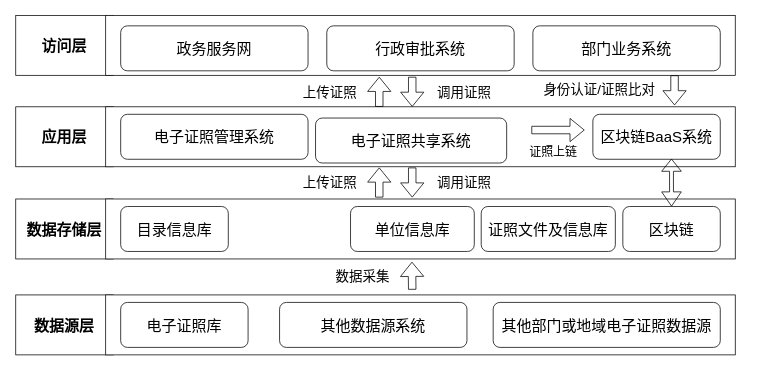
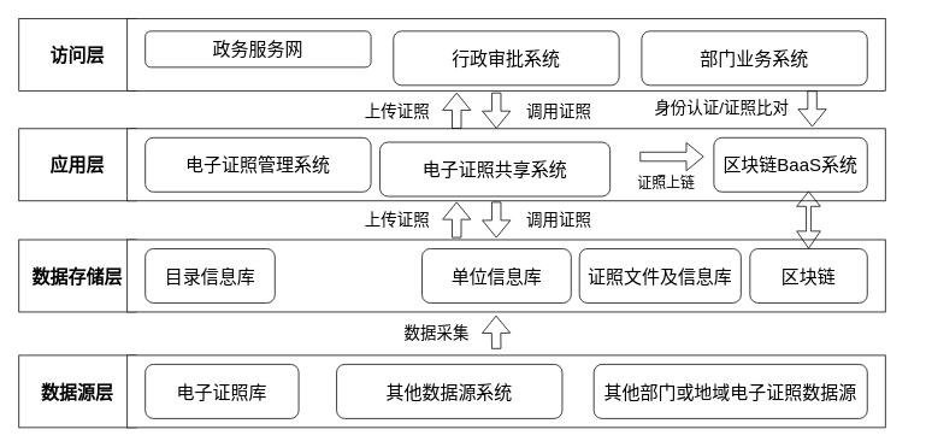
  <mxCell id="0" />
  <mxCell id="1" parent="0" />
  <mxCell id="2" value="" style="group" parent="1" vertex="1" connectable="0"><mxGeometry x="20" y="24" width="983" height="438" as="geometry" /></mxCell>
  <mxCell id="3" value="" style="group" parent="2" vertex="1" connectable="0"><mxGeometry width="980" height="80" as="geometry" /></mxCell>
  <mxCell id="4" value="&lt;font style=&quot;font-size: 20px;&quot;&gt;&lt;b&gt;访问层&lt;/b&gt;&lt;/font&gt;" style="rounded=0;whiteSpace=wrap;html=1;" parent="3" vertex="1"><mxGeometry y="-4" width="130" height="80" as="geometry" /></mxCell>
  <mxCell id="5" value="" style="rounded=0;whiteSpace=wrap;html=1;" parent="3" vertex="1"><mxGeometry x="120" y="-4" width="840" height="80" as="geometry" /></mxCell>
- <mxCell id="6" value="&lt;font style=&quot;font-size: 20px;&quot;&gt;政务服务网&lt;/font&gt;" style="rounded=1;whiteSpace=wrap;html=1;" parent="3" vertex="1"><mxGeometry x="140" y="10" width="250" height="60" as="geometry" /></mxCell>
+ <mxCell id="6" value="&lt;font style=&quot;font-size: 20px;&quot;&gt;政务服务网&lt;/font&gt;" style="rounded=1;whiteSpace=wrap;html=1;" parent="3" vertex="1"><mxGeometry x="140" y="10" width="250" height="40" as="geometry" /></mxCell>
  <mxCell id="7" value="&lt;font style=&quot;font-size: 20px;&quot;&gt;行政审批系统&lt;/font&gt;" style="rounded=1;whiteSpace=wrap;html=1;" parent="3" vertex="1"><mxGeometry x="415" y="10" width="250" height="60" as="geometry" /></mxCell>
  <mxCell id="8" value="&lt;font style=&quot;font-size: 20px;&quot;&gt;部门业务系统&lt;/font&gt;" style="rounded=1;whiteSpace=wrap;html=1;" parent="3" vertex="1"><mxGeometry x="690" y="10" width="250" height="60" as="geometry" /></mxCell>
  <mxCell id="9" value="" style="group" parent="2" vertex="1" connectable="0"><mxGeometry y="118" width="980" height="80" as="geometry" /></mxCell>
  <mxCell id="10" value="&lt;span style=&quot;font-size: 20px;&quot;&gt;&lt;b&gt;应用层&lt;/b&gt;&lt;/span&gt;" style="rounded=0;whiteSpace=wrap;html=1;" parent="9" vertex="1"><mxGeometry width="130" height="80" as="geometry" /></mxCell>
  <mxCell id="11" value="" style="rounded=0;whiteSpace=wrap;html=1;" parent="9" vertex="1"><mxGeometry x="120" width="840" height="80" as="geometry" /></mxCell>
  <mxCell id="12" value="&lt;span style=&quot;font-size: 20px;&quot;&gt;区块链BaaS系统&lt;/span&gt;" style="rounded=1;whiteSpace=wrap;html=1;" parent="9" vertex="1"><mxGeometry x="770" y="10" width="170" height="60" as="geometry" /></mxCell>
  <mxCell id="13" value="&lt;span style=&quot;font-size: 20px;&quot;&gt;电子证照管理系统&lt;/span&gt;" style="rounded=1;whiteSpace=wrap;html=1;" parent="9" vertex="1"><mxGeometry x="140" y="10" width="250" height="60" as="geometry" /></mxCell>
  <mxCell id="14" value="&lt;span style=&quot;font-size: 20px;&quot;&gt;电子证照共享系统&lt;/span&gt;" style="rounded=1;whiteSpace=wrap;html=1;" parent="9" vertex="1"><mxGeometry x="400" y="15" width="255" height="60" as="geometry" /></mxCell>
  <mxCell id="15" value="" style="shape=flexArrow;endArrow=classic;html=1;rounded=0;entryX=0;entryY=0.5;entryDx=0;entryDy=0;" parent="9" edge="1"><mxGeometry width="50" height="50" relative="1" as="geometry"><mxPoint x="688" y="31" as="sourcePoint" /><mxPoint x="759.0" y="31" as="targetPoint" /></mxGeometry></mxCell>
  <mxCell id="16" value="&lt;font style=&quot;font-size: 16px;&quot;&gt;证照上链&lt;/font&gt;" style="text;html=1;strokeColor=none;fillColor=none;align=center;verticalAlign=middle;whiteSpace=wrap;rounded=0;" parent="9" vertex="1"><mxGeometry x="673" y="45" width="89" height="30" as="geometry" /></mxCell>
  <mxCell id="17" value="" style="group" parent="2" vertex="1" connectable="0"><mxGeometry y="241" width="980" height="80" as="geometry" /></mxCell>
  <mxCell id="18" value="&lt;span style=&quot;font-size: 20px;&quot;&gt;&lt;b&gt;数据存储层&lt;/b&gt;&lt;/span&gt;" style="rounded=0;whiteSpace=wrap;html=1;" parent="17" vertex="1"><mxGeometry width="130" height="80" as="geometry" /></mxCell>
  <mxCell id="19" value="" style="rounded=0;whiteSpace=wrap;html=1;" parent="17" vertex="1"><mxGeometry x="120" width="840" height="80" as="geometry" /></mxCell>
  <mxCell id="20" value="" style="group" parent="17" vertex="1" connectable="0"><mxGeometry x="140" y="10" width="800" height="60" as="geometry" /></mxCell>
  <mxCell id="21" value="&lt;span style=&quot;font-size: 20px;&quot;&gt;目录信息库&lt;/span&gt;" style="rounded=1;whiteSpace=wrap;html=1;" parent="20" vertex="1"><mxGeometry width="143.59" height="60" as="geometry" /></mxCell>
  <mxCell id="22" value="&lt;span style=&quot;font-size: 20px;&quot;&gt;单位信息库&lt;/span&gt;" style="rounded=1;whiteSpace=wrap;html=1;" parent="20" vertex="1"><mxGeometry x="306.667" width="165.128" height="60" as="geometry" /></mxCell>
  <mxCell id="23" value="&lt;span style=&quot;font-size: 20px;&quot;&gt;证照文件及信息库&lt;/span&gt;" style="rounded=1;whiteSpace=wrap;html=1;" parent="20" vertex="1"><mxGeometry x="481.03" width="178.97" height="60" as="geometry" /></mxCell>
  <mxCell id="24" value="&lt;span style=&quot;font-size: 20px;&quot;&gt;区块链&lt;/span&gt;" style="rounded=1;whiteSpace=wrap;html=1;" parent="20" vertex="1"><mxGeometry x="670" width="130" height="60" as="geometry" /></mxCell>
  <mxCell id="25" value="" style="group" parent="2" vertex="1" connectable="0"><mxGeometry y="369" width="980" height="80" as="geometry" /></mxCell>
  <mxCell id="26" value="&lt;span style=&quot;font-size: 20px;&quot;&gt;&lt;b&gt;数据源层&lt;/b&gt;&lt;/span&gt;" style="rounded=0;whiteSpace=wrap;html=1;" parent="25" vertex="1"><mxGeometry width="130" height="80" as="geometry" /></mxCell>
  <mxCell id="27" value="" style="rounded=0;whiteSpace=wrap;html=1;" parent="25" vertex="1"><mxGeometry x="120" width="840" height="80" as="geometry" /></mxCell>
  <mxCell id="28" value="&lt;span style=&quot;font-size: 20px;&quot;&gt;电子证照库&lt;/span&gt;" style="rounded=1;whiteSpace=wrap;html=1;" parent="25" vertex="1"><mxGeometry x="140" y="10" width="170" height="60" as="geometry" /></mxCell>
  <mxCell id="29" value="&lt;span style=&quot;font-size: 20px;&quot;&gt;其他数据源系统&lt;/span&gt;" style="rounded=1;whiteSpace=wrap;html=1;" parent="25" vertex="1"><mxGeometry x="352" y="10" width="250" height="60" as="geometry" /></mxCell>
  <mxCell id="30" value="&lt;span style=&quot;font-size: 20px;&quot;&gt;其他部门或地域电子证照数据源&lt;/span&gt;" style="rounded=1;whiteSpace=wrap;html=1;" parent="25" vertex="1"><mxGeometry x="637" y="10" width="303" height="60" as="geometry" /></mxCell>
  <mxCell id="31" value="" style="shape=flexArrow;endArrow=classic;html=1;rounded=0;entryX=0.49;entryY=1.023;entryDx=0;entryDy=0;entryPerimeter=0;" parent="2" edge="1"><mxGeometry width="50" height="50" relative="1" as="geometry"><mxPoint x="529" y="362" as="sourcePoint" /><mxPoint x="528.6" y="324.84" as="targetPoint" /></mxGeometry></mxCell>
  <mxCell id="32" value="&lt;font style=&quot;font-size: 18px;&quot;&gt;数据采集&lt;/font&gt;" style="text;html=1;strokeColor=none;fillColor=none;align=center;verticalAlign=middle;whiteSpace=wrap;rounded=0;" parent="2" vertex="1"><mxGeometry x="420" y="330" width="86" height="30" as="geometry" /></mxCell>
  <mxCell id="33" value="" style="group" parent="2" vertex="1" connectable="0"><mxGeometry x="375" y="78" width="253" height="40" as="geometry" /></mxCell>
  <mxCell id="34" value="" style="shape=flexArrow;endArrow=classic;html=1;rounded=0;" parent="33" edge="1"><mxGeometry width="50" height="50" relative="1" as="geometry"><mxPoint x="110" y="40" as="sourcePoint" /><mxPoint x="110" as="targetPoint" /></mxGeometry></mxCell>
  <mxCell id="35" value="&lt;font style=&quot;font-size: 18px;&quot;&gt;上传证照&lt;/font&gt;" style="text;html=1;strokeColor=none;fillColor=none;align=center;verticalAlign=middle;whiteSpace=wrap;rounded=0;" parent="33" vertex="1"><mxGeometry y="7" width="89" height="30" as="geometry" /></mxCell>
  <mxCell id="36" value="" style="shape=flexArrow;endArrow=classic;html=1;rounded=0;" parent="33" edge="1"><mxGeometry width="50" height="50" relative="1" as="geometry"><mxPoint x="154" as="sourcePoint" /><mxPoint x="154" y="40" as="targetPoint" /></mxGeometry></mxCell>
  <mxCell id="37" value="&lt;font style=&quot;font-size: 18px;&quot;&gt;调用证照&lt;/font&gt;" style="text;html=1;strokeColor=none;fillColor=none;align=center;verticalAlign=middle;whiteSpace=wrap;rounded=0;" parent="33" vertex="1"><mxGeometry x="179" y="7" width="89" height="30" as="geometry" /></mxCell>
  <mxCell id="38" value="" style="shape=flexArrow;endArrow=classic;html=1;rounded=0;" parent="2" edge="1"><mxGeometry width="50" height="50" relative="1" as="geometry"><mxPoint x="485" y="239" as="sourcePoint" /><mxPoint x="485" y="199" as="targetPoint" /></mxGeometry></mxCell>
  <mxCell id="39" value="&lt;font style=&quot;font-size: 18px;&quot;&gt;上传证照&lt;/font&gt;" style="text;html=1;strokeColor=none;fillColor=none;align=center;verticalAlign=middle;whiteSpace=wrap;rounded=0;" parent="2" vertex="1"><mxGeometry x="375" y="205" width="89" height="30" as="geometry" /></mxCell>
  <mxCell id="40" value="" style="shape=flexArrow;endArrow=classic;html=1;rounded=0;" parent="2" edge="1"><mxGeometry width="50" height="50" relative="1" as="geometry"><mxPoint x="529" y="199" as="sourcePoint" /><mxPoint x="529" y="239" as="targetPoint" /></mxGeometry></mxCell>
  <mxCell id="41" value="&lt;font style=&quot;font-size: 18px;&quot;&gt;调用证照&lt;/font&gt;" style="text;html=1;strokeColor=none;fillColor=none;align=center;verticalAlign=middle;whiteSpace=wrap;rounded=0;" parent="2" vertex="1"><mxGeometry x="554" y="205" width="89" height="30" as="geometry" /></mxCell>
  <mxCell id="42" value="" style="shape=flexArrow;endArrow=classic;html=1;rounded=0;" parent="2" edge="1"><mxGeometry width="50" height="50" relative="1" as="geometry"><mxPoint x="879" y="76" as="sourcePoint" /><mxPoint x="879" y="116" as="targetPoint" /></mxGeometry></mxCell>
  <mxCell id="43" value="&lt;span style=&quot;font-size: 18px;&quot;&gt;身份认证/证照比对&lt;/span&gt;" style="text;html=1;strokeColor=none;fillColor=none;align=center;verticalAlign=middle;whiteSpace=wrap;rounded=0;" parent="2" vertex="1"><mxGeometry x="700" y="81" width="158" height="30" as="geometry" /></mxCell>
  <mxCell id="44" value="" style="shape=flexArrow;endArrow=classic;startArrow=classic;html=1;rounded=0;entryX=0.617;entryY=0.987;entryDx=0;entryDy=0;entryPerimeter=0;width=5.195;endSize=5.106;" parent="2" source="24" target="12" edge="1"><mxGeometry width="100" height="100" relative="1" as="geometry"><mxPoint x="779" y="291" as="sourcePoint" /><mxPoint x="879" y="191" as="targetPoint" /></mxGeometry></mxCell>
